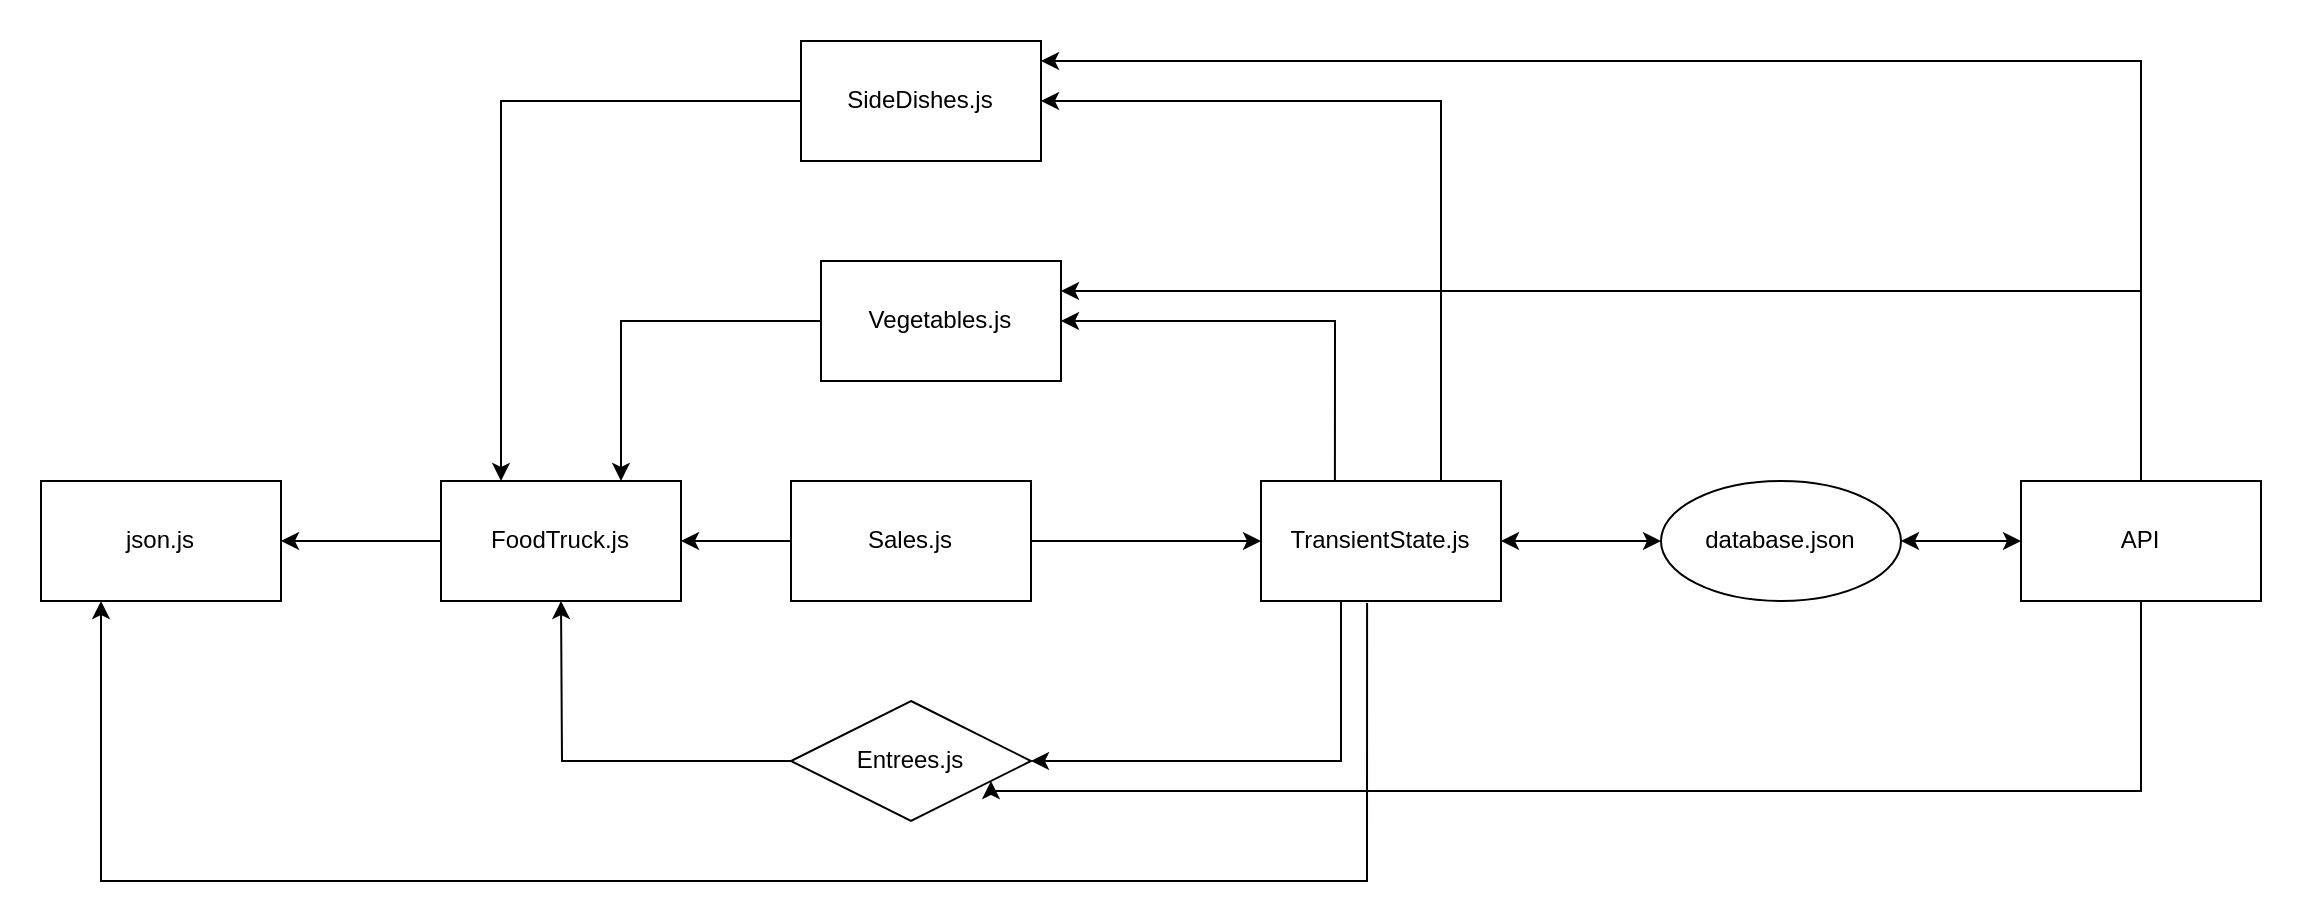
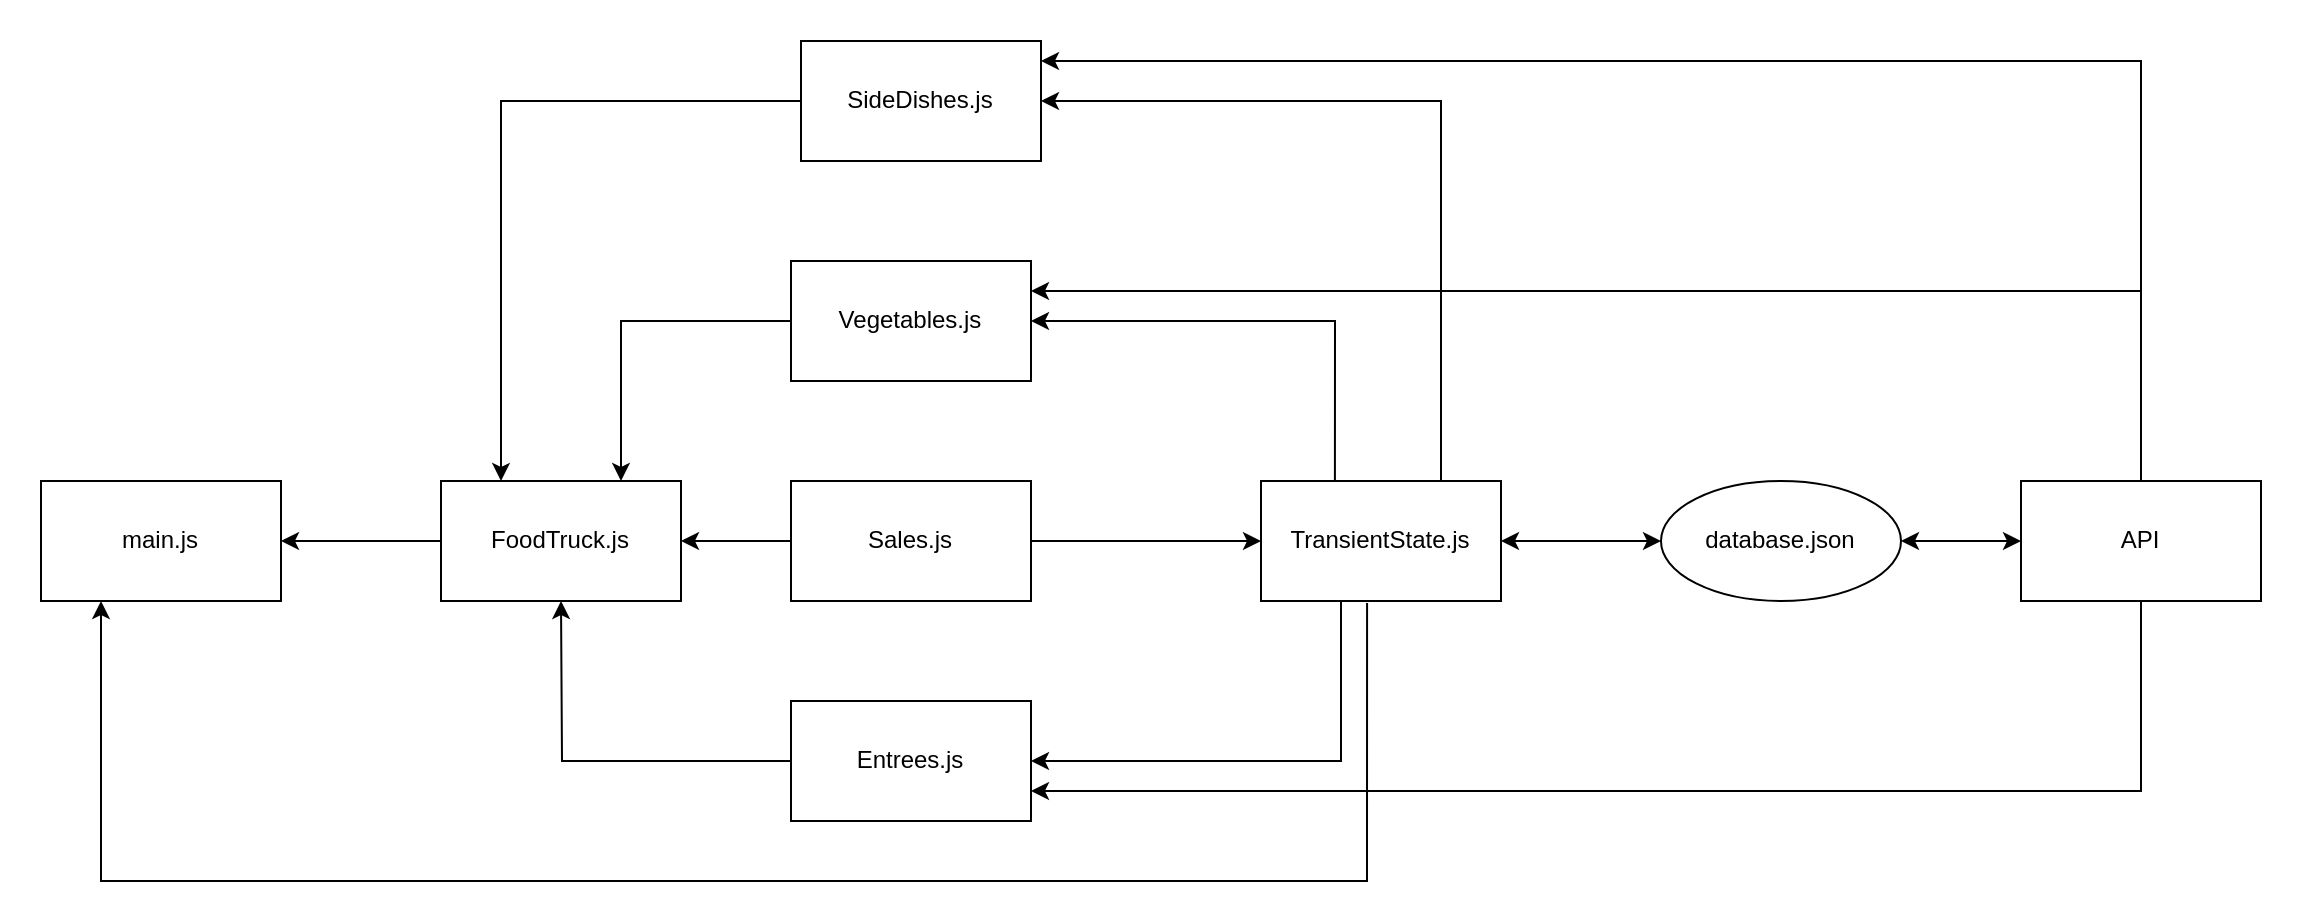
  <mxCell id="0" />
  <mxCell id="1" parent="0" />
  <mxCell id="2" style="edgeStyle=orthogonalEdgeStyle;rounded=0;orthogonalLoop=1;jettySize=auto;html=1;entryX=0.25;entryY=0;entryDx=0;entryDy=0;exitX=0;exitY=0.5;exitDx=0;exitDy=0;" parent="1" source="3" edge="1" target="12"><mxGeometry relative="1" as="geometry"><Array as="points"><mxPoint x="250" y="50" /></Array><mxPoint x="200" y="50" as="sourcePoint" /><mxPoint x="50" y="240" as="targetPoint" /></mxGeometry></mxCell>
  <mxCell id="3" value="SideDishes.js" style="rounded=0;whiteSpace=wrap;html=1;" parent="1" vertex="1"><mxGeometry x="400" y="20" width="120" height="60" as="geometry" /></mxCell>
  <mxCell id="4" style="edgeStyle=orthogonalEdgeStyle;rounded=0;orthogonalLoop=1;jettySize=auto;html=1;exitX=0;exitY=0.5;exitDx=0;exitDy=0;entryX=0.75;entryY=0;entryDx=0;entryDy=0;" parent="1" source="5" target="12" edge="1"><mxGeometry relative="1" as="geometry"><Array as="points"><mxPoint x="310" y="160" /></Array></mxGeometry></mxCell>
- <mxCell id="5" value="Vegetables.js" style="rounded=0;whiteSpace=wrap;html=1;" parent="1" vertex="1"><mxGeometry x="410" y="130" width="120" height="60" as="geometry" /></mxCell>
- <mxCell id="6" value="Entrees.js" style="rhombus;whiteSpace=wrap;html=1;" parent="1" vertex="1"><mxGeometry x="395" y="350" width="120" height="60" as="geometry" /></mxCell>
- <mxCell id="7" value="json.js" style="rounded=0;whiteSpace=wrap;html=1;" parent="1" vertex="1"><mxGeometry x="20" y="240" width="120" height="60" as="geometry" /></mxCell>
+ <mxCell id="5" value="Vegetables.js" style="rounded=0;whiteSpace=wrap;html=1;" parent="1" vertex="1"><mxGeometry x="395" y="130" width="120" height="60" as="geometry" /></mxCell>
+ <mxCell id="6" value="Entrees.js" style="rounded=0;whiteSpace=wrap;html=1;" parent="1" vertex="1"><mxGeometry x="395" y="350" width="120" height="60" as="geometry" /></mxCell>
+ <mxCell id="7" value="main.js" style="rounded=0;whiteSpace=wrap;html=1;" parent="1" vertex="1"><mxGeometry x="20" y="240" width="120" height="60" as="geometry" /></mxCell>
  <mxCell id="8" style="edgeStyle=orthogonalEdgeStyle;rounded=0;orthogonalLoop=1;jettySize=auto;html=1;entryX=1;entryY=0.5;entryDx=0;entryDy=0;startArrow=classic;startFill=1;" parent="1" source="10" target="20" edge="1"><mxGeometry relative="1" as="geometry" /></mxCell>
  <mxCell id="9" style="edgeStyle=orthogonalEdgeStyle;rounded=0;orthogonalLoop=1;jettySize=auto;html=1;entryX=0;entryY=0.5;entryDx=0;entryDy=0;startArrow=classic;startFill=1;" parent="1" source="10" target="24" edge="1"><mxGeometry relative="1" as="geometry" /></mxCell>
  <mxCell id="10" value="database.json" style="ellipse;whiteSpace=wrap;html=1;" parent="1" vertex="1"><mxGeometry x="830" y="240" width="120" height="60" as="geometry" /></mxCell>
  <mxCell id="11" style="edgeStyle=orthogonalEdgeStyle;rounded=0;orthogonalLoop=1;jettySize=auto;html=1;entryX=1;entryY=0.5;entryDx=0;entryDy=0;" parent="1" source="12" target="7" edge="1"><mxGeometry relative="1" as="geometry" /></mxCell>
  <mxCell id="12" value="FoodTruck.js" style="rounded=0;whiteSpace=wrap;html=1;" parent="1" vertex="1"><mxGeometry x="220" y="240" width="120" height="60" as="geometry" /></mxCell>
  <mxCell id="13" style="edgeStyle=orthogonalEdgeStyle;rounded=0;orthogonalLoop=1;jettySize=auto;html=1;entryX=1;entryY=0.5;entryDx=0;entryDy=0;exitX=0;exitY=0.5;exitDx=0;exitDy=0;" parent="1" source="15" target="12" edge="1"><mxGeometry relative="1" as="geometry"><Array as="points"><mxPoint x="360" y="270" /><mxPoint x="360" y="270" /></Array></mxGeometry></mxCell>
  <mxCell id="14" style="edgeStyle=orthogonalEdgeStyle;rounded=0;orthogonalLoop=1;jettySize=auto;html=1;entryX=0;entryY=0.5;entryDx=0;entryDy=0;" parent="1" source="15" target="20" edge="1"><mxGeometry relative="1" as="geometry" /></mxCell>
  <mxCell id="15" value="Sales.js" style="rounded=0;whiteSpace=wrap;html=1;" parent="1" vertex="1"><mxGeometry x="395" y="240" width="120" height="60" as="geometry" /></mxCell>
  <mxCell id="16" style="edgeStyle=orthogonalEdgeStyle;rounded=0;orthogonalLoop=1;jettySize=auto;html=1;entryX=1;entryY=0.5;entryDx=0;entryDy=0;exitX=0.325;exitY=0.983;exitDx=0;exitDy=0;exitPerimeter=0;" parent="1" source="20" target="6" edge="1"><mxGeometry relative="1" as="geometry"><Array as="points"><mxPoint x="669" y="300" /><mxPoint x="670" y="300" /><mxPoint x="670" y="380" /></Array></mxGeometry></mxCell>
  <mxCell id="17" style="edgeStyle=orthogonalEdgeStyle;rounded=0;orthogonalLoop=1;jettySize=auto;html=1;entryX=1;entryY=0.5;entryDx=0;entryDy=0;exitX=0.308;exitY=0;exitDx=0;exitDy=0;exitPerimeter=0;" parent="1" source="20" target="5" edge="1"><mxGeometry relative="1" as="geometry" /></mxCell>
  <mxCell id="18" style="edgeStyle=orthogonalEdgeStyle;rounded=0;orthogonalLoop=1;jettySize=auto;html=1;entryX=1;entryY=0.5;entryDx=0;entryDy=0;exitX=0.75;exitY=0;exitDx=0;exitDy=0;" parent="1" source="20" target="3" edge="1"><mxGeometry relative="1" as="geometry" /></mxCell>
  <mxCell id="19" style="edgeStyle=orthogonalEdgeStyle;rounded=0;orthogonalLoop=1;jettySize=auto;html=1;entryX=0.5;entryY=1;entryDx=0;entryDy=0;exitX=0.692;exitY=1.017;exitDx=0;exitDy=0;exitPerimeter=0;" parent="1" edge="1"><mxGeometry relative="1" as="geometry"><Array as="points"><mxPoint x="683" y="440" /><mxPoint x="50" y="440" /></Array><mxPoint x="683.04" y="301.02" as="sourcePoint" /><mxPoint x="50" y="300" as="targetPoint" /></mxGeometry></mxCell>
  <mxCell id="20" value="TransientState.js" style="rounded=0;whiteSpace=wrap;html=1;" parent="1" vertex="1"><mxGeometry x="630" y="240" width="120" height="60" as="geometry" /></mxCell>
  <mxCell id="21" style="edgeStyle=orthogonalEdgeStyle;rounded=0;orthogonalLoop=1;jettySize=auto;html=1;exitX=0.5;exitY=0;exitDx=0;exitDy=0;" parent="1" source="24" edge="1"><mxGeometry relative="1" as="geometry"><mxPoint x="520" y="30" as="targetPoint" /><Array as="points"><mxPoint x="1070" y="30" /><mxPoint x="520" y="30" /></Array></mxGeometry></mxCell>
  <mxCell id="22" style="edgeStyle=orthogonalEdgeStyle;rounded=0;orthogonalLoop=1;jettySize=auto;html=1;entryX=1;entryY=0.25;entryDx=0;entryDy=0;exitX=0.5;exitY=0;exitDx=0;exitDy=0;" parent="1" source="24" target="5" edge="1"><mxGeometry relative="1" as="geometry"><Array as="points"><mxPoint x="1070" y="145" /></Array></mxGeometry></mxCell>
  <mxCell id="23" style="edgeStyle=orthogonalEdgeStyle;rounded=0;orthogonalLoop=1;jettySize=auto;html=1;entryX=1;entryY=0.75;entryDx=0;entryDy=0;" parent="1" source="24" target="6" edge="1"><mxGeometry relative="1" as="geometry"><Array as="points"><mxPoint x="1070" y="395" /></Array></mxGeometry></mxCell>
  <mxCell id="24" value="API" style="rounded=0;whiteSpace=wrap;html=1;" parent="1" vertex="1"><mxGeometry x="1010" y="240" width="120" height="60" as="geometry" /></mxCell>
  <mxCell id="25" style="edgeStyle=orthogonalEdgeStyle;rounded=0;orthogonalLoop=1;jettySize=auto;html=1;entryX=0.625;entryY=1.05;entryDx=0;entryDy=0;entryPerimeter=0;exitX=0;exitY=0.5;exitDx=0;exitDy=0;" parent="1" source="6" edge="1"><mxGeometry relative="1" as="geometry"><mxPoint x="580" y="377" as="sourcePoint" /><mxPoint x="280" y="300" as="targetPoint" /></mxGeometry></mxCell>
